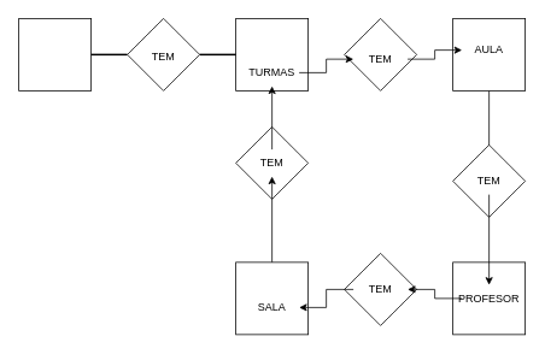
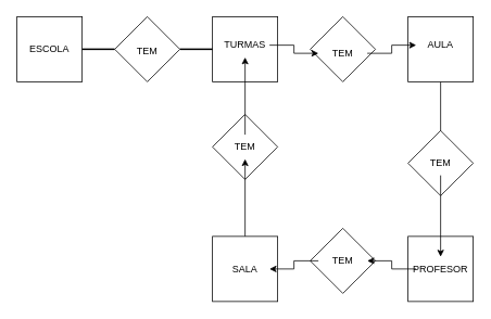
  <mxCell id="0" />
  <mxCell id="1" parent="0" />
  <mxCell id="2" value="" style="whiteSpace=wrap;html=1;aspect=fixed;" vertex="1" parent="1"><mxGeometry x="20" y="20" width="80" height="80" as="geometry" /></mxCell>
  <mxCell id="3" value="" style="rhombus;whiteSpace=wrap;html=1;" vertex="1" parent="1"><mxGeometry x="140" y="20" width="80" height="80" as="geometry" /></mxCell>
  <mxCell id="4" value="" style="whiteSpace=wrap;html=1;aspect=fixed;" vertex="1" parent="1"><mxGeometry x="260" y="20" width="80" height="80" as="geometry" /></mxCell>
+ <mxCell id="5" value="ESCOLA" style="text;strokeColor=none;align=center;fillColor=none;html=1;verticalAlign=middle;whiteSpace=wrap;rounded=0;" vertex="1" parent="1"><mxGeometry x="30" y="45" width="60" height="30" as="geometry" /></mxCell>
  <mxCell id="6" value="" style="rhombus;whiteSpace=wrap;html=1;" vertex="1" parent="1"><mxGeometry x="380" y="20" width="80" height="80" as="geometry" /></mxCell>
  <mxCell id="7" value="" style="edgeStyle=orthogonalEdgeStyle;rounded=0;orthogonalLoop=1;jettySize=auto;html=1;" edge="1" parent="1" source="8" target="29"><mxGeometry relative="1" as="geometry" /></mxCell>
  <mxCell id="8" value="" style="whiteSpace=wrap;html=1;aspect=fixed;" vertex="1" parent="1"><mxGeometry x="500" y="20" width="80" height="80" as="geometry" /></mxCell>
  <mxCell id="9" value="" style="rhombus;whiteSpace=wrap;html=1;" vertex="1" parent="1"><mxGeometry x="500" y="160" width="80" height="80" as="geometry" /></mxCell>
  <mxCell id="10" value="" style="whiteSpace=wrap;html=1;aspect=fixed;" vertex="1" parent="1"><mxGeometry x="500" y="290" width="80" height="80" as="geometry" /></mxCell>
  <mxCell id="11" value="" style="rhombus;whiteSpace=wrap;html=1;" vertex="1" parent="1"><mxGeometry x="260" y="140" width="80" height="80" as="geometry" /></mxCell>
  <mxCell id="12" value="" style="edgeStyle=orthogonalEdgeStyle;rounded=0;orthogonalLoop=1;jettySize=auto;html=1;" edge="1" parent="1" source="13" target="27"><mxGeometry relative="1" as="geometry" /></mxCell>
  <mxCell id="13" value="" style="whiteSpace=wrap;html=1;aspect=fixed;" vertex="1" parent="1"><mxGeometry x="260" y="290" width="80" height="80" as="geometry" /></mxCell>
  <mxCell id="14" value="" style="rhombus;whiteSpace=wrap;html=1;" vertex="1" parent="1"><mxGeometry x="380" y="280" width="80" height="80" as="geometry" /></mxCell>
  <mxCell id="15" value="" style="edgeStyle=orthogonalEdgeStyle;rounded=0;orthogonalLoop=1;jettySize=auto;html=1;" edge="1" parent="1" source="16" target="23"><mxGeometry relative="1" as="geometry" /></mxCell>
- <mxCell id="16" value="&lt;div&gt;TURMAS&lt;/div&gt;" style="text;strokeColor=none;align=center;fillColor=none;html=1;verticalAlign=middle;whiteSpace=wrap;rounded=0;" vertex="1" parent="1"><mxGeometry x="270" y="65" width="60" height="30" as="geometry" /></mxCell>
+ <mxCell id="16" value="&lt;div&gt;TURMAS&lt;/div&gt;" style="text;strokeColor=none;align=center;fillColor=none;html=1;verticalAlign=middle;whiteSpace=wrap;rounded=0;" vertex="1" parent="1"><mxGeometry x="270" y="40" width="60" height="30" as="geometry" /></mxCell>
  <mxCell id="17" value="AULA" style="text;strokeColor=none;align=center;fillColor=none;html=1;verticalAlign=middle;whiteSpace=wrap;rounded=0;" vertex="1" parent="1"><mxGeometry x="510" y="40" width="60" height="30" as="geometry" /></mxCell>
- <mxCell id="18" value="SALA" style="text;strokeColor=none;align=center;fillColor=none;html=1;verticalAlign=middle;whiteSpace=wrap;rounded=0;" vertex="1" parent="1"><mxGeometry x="270" y="325" width="60" height="30" as="geometry" /></mxCell>
+ <mxCell id="18" value="SALA" style="text;strokeColor=none;align=center;fillColor=none;html=1;verticalAlign=middle;whiteSpace=wrap;rounded=0;" vertex="1" parent="1"><mxGeometry x="270" y="315" width="60" height="30" as="geometry" /></mxCell>
  <mxCell id="19" value="" style="edgeStyle=orthogonalEdgeStyle;rounded=0;orthogonalLoop=1;jettySize=auto;html=1;" edge="1" parent="1" source="20" target="31"><mxGeometry relative="1" as="geometry" /></mxCell>
  <mxCell id="20" value="PROFESOR" style="text;strokeColor=none;align=center;fillColor=none;html=1;verticalAlign=middle;whiteSpace=wrap;rounded=0;" vertex="1" parent="1"><mxGeometry x="510" y="315" width="60" height="30" as="geometry" /></mxCell>
  <mxCell id="21" value="&lt;div&gt;&lt;br&gt;&lt;/div&gt;&lt;div&gt;TEM&lt;/div&gt;" style="text;strokeColor=none;align=center;fillColor=none;html=1;verticalAlign=middle;whiteSpace=wrap;rounded=0;" vertex="1" parent="1"><mxGeometry x="150" y="40" width="60" height="30" as="geometry" /></mxCell>
  <mxCell id="22" value="" style="edgeStyle=orthogonalEdgeStyle;rounded=0;orthogonalLoop=1;jettySize=auto;html=1;" edge="1" parent="1" source="23" target="17"><mxGeometry relative="1" as="geometry" /></mxCell>
  <mxCell id="23" value="TEM" style="text;strokeColor=none;align=center;fillColor=none;html=1;verticalAlign=middle;whiteSpace=wrap;rounded=0;" vertex="1" parent="1"><mxGeometry x="390" y="50" width="60" height="30" as="geometry" /></mxCell>
  <mxCell id="24" value="" style="line;strokeWidth=2;html=1;" vertex="1" parent="1"><mxGeometry x="100" y="55" width="40" height="10" as="geometry" /></mxCell>
  <mxCell id="25" value="" style="line;strokeWidth=2;html=1;" vertex="1" parent="1"><mxGeometry x="220" y="55" width="40" height="10" as="geometry" /></mxCell>
  <mxCell id="26" value="" style="edgeStyle=orthogonalEdgeStyle;rounded=0;orthogonalLoop=1;jettySize=auto;html=1;" edge="1" parent="1" source="27" target="16"><mxGeometry relative="1" as="geometry" /></mxCell>
  <mxCell id="27" value="TEM" style="text;strokeColor=none;align=center;fillColor=none;html=1;verticalAlign=middle;whiteSpace=wrap;rounded=0;" vertex="1" parent="1"><mxGeometry x="270" y="165" width="60" height="30" as="geometry" /></mxCell>
  <mxCell id="28" value="" style="edgeStyle=orthogonalEdgeStyle;rounded=0;orthogonalLoop=1;jettySize=auto;html=1;" edge="1" parent="1" source="29" target="20"><mxGeometry relative="1" as="geometry" /></mxCell>
  <mxCell id="29" value="TEM" style="text;strokeColor=none;align=center;fillColor=none;html=1;verticalAlign=middle;whiteSpace=wrap;rounded=0;" vertex="1" parent="1"><mxGeometry x="510" y="185" width="60" height="30" as="geometry" /></mxCell>
  <mxCell id="30" value="" style="edgeStyle=orthogonalEdgeStyle;rounded=0;orthogonalLoop=1;jettySize=auto;html=1;" edge="1" parent="1" source="31" target="18"><mxGeometry relative="1" as="geometry" /></mxCell>
  <mxCell id="31" value="TEM" style="text;strokeColor=none;align=center;fillColor=none;html=1;verticalAlign=middle;whiteSpace=wrap;rounded=0;" vertex="1" parent="1"><mxGeometry x="390" y="305" width="60" height="30" as="geometry" /></mxCell>
